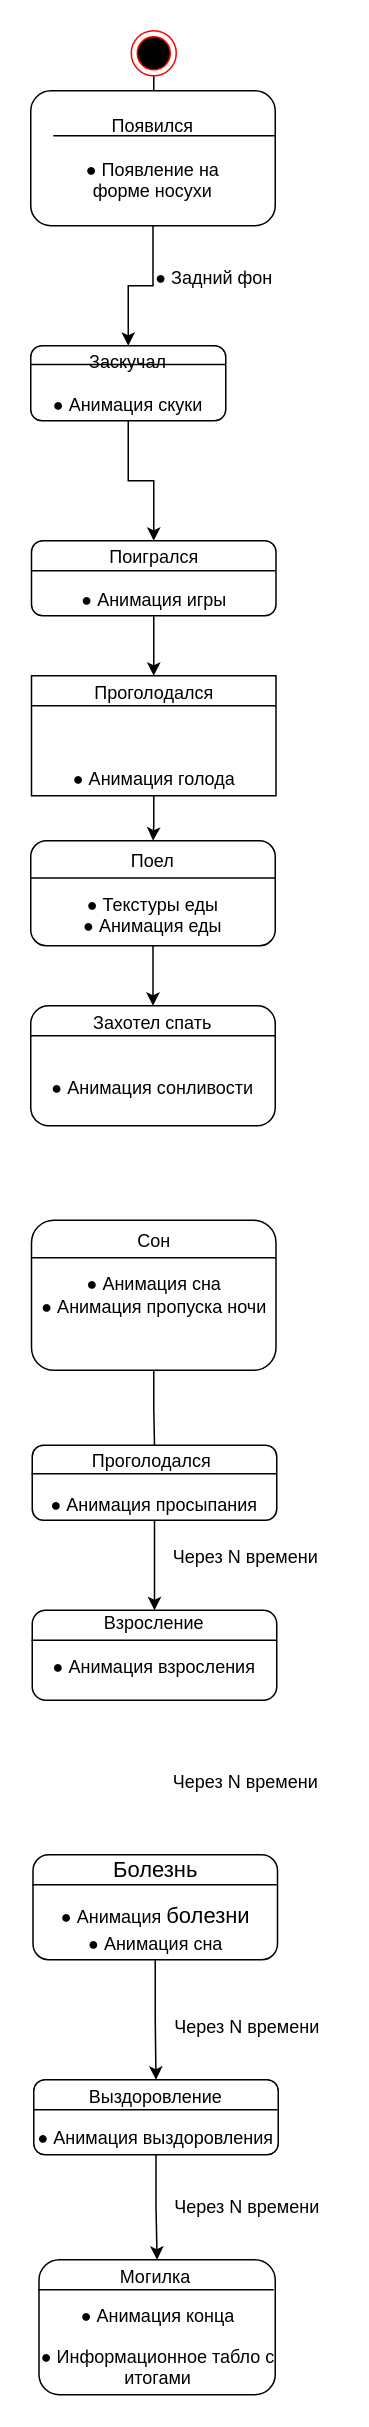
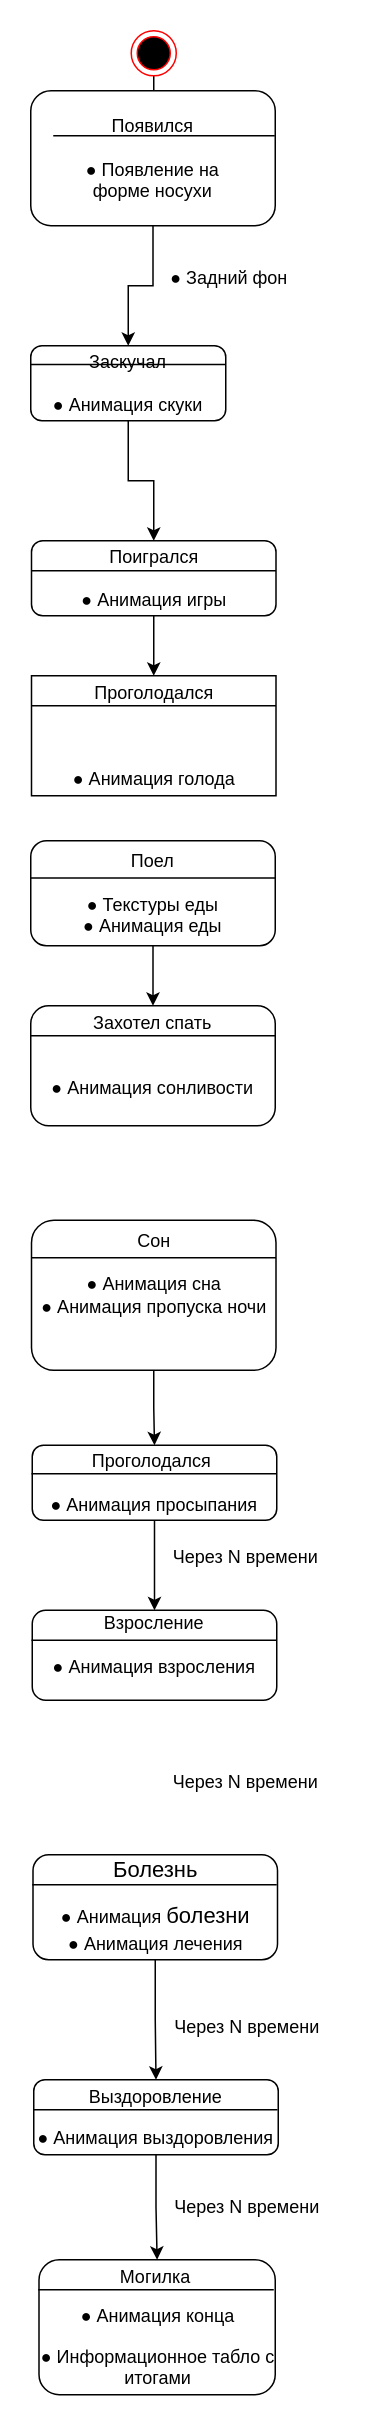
  <mxCell id="0" />
  <mxCell id="1" parent="0" />
  <mxCell id="2" style="edgeStyle=orthogonalEdgeStyle;rounded=0;orthogonalLoop=1;jettySize=auto;html=1;entryX=0.5;entryY=0;entryDx=0;entryDy=0;" parent="1" source="3" target="5" edge="1"><mxGeometry relative="1" as="geometry" /></mxCell>
  <mxCell id="3" value="" style="ellipse;html=1;shape=endState;fillColor=#000000;strokeColor=light-dark(#ff0000, #ffffff);" parent="1" vertex="1"><mxGeometry x="87" y="20" width="30" height="30" as="geometry" /></mxCell>
  <mxCell id="4" style="edgeStyle=orthogonalEdgeStyle;rounded=0;orthogonalLoop=1;jettySize=auto;html=1;entryX=0.5;entryY=0;entryDx=0;entryDy=0;" parent="1" source="5" target="8" edge="1"><mxGeometry relative="1" as="geometry" /></mxCell>
  <mxCell id="5" value="Появился&lt;div&gt;&lt;span style=&quot;background-color: transparent; color: light-dark(rgb(0, 0, 0), rgb(255, 255, 255));&quot;&gt;&lt;br&gt;&lt;/span&gt;&lt;/div&gt;&lt;div&gt;&lt;span style=&quot;background-color: transparent;&quot;&gt;● Появление на форме&lt;/span&gt;&lt;span style=&quot;background-color: transparent; color: light-dark(rgb(0, 0, 0), rgb(255, 255, 255));&quot;&gt;&amp;nbsp;носухи&lt;br&gt;&lt;/span&gt;&lt;/div&gt;" style="rounded=1;whiteSpace=wrap;html=1;" parent="1" vertex="1"><mxGeometry x="20" y="60" width="163" height="90" as="geometry" /></mxCell>
  <mxCell id="6" value="" style="endArrow=none;html=1;rounded=0;entryX=0.998;entryY=0.333;entryDx=0;entryDy=0;exitX=0;exitY=0.25;exitDx=0;exitDy=0;entryPerimeter=0;" parent="1" target="5" edge="1"><mxGeometry width="50" height="50" relative="1" as="geometry"><mxPoint x="35" y="90" as="sourcePoint" /><mxPoint x="169" y="90" as="targetPoint" /></mxGeometry></mxCell>
  <mxCell id="7" style="edgeStyle=orthogonalEdgeStyle;rounded=0;orthogonalLoop=1;jettySize=auto;html=1;entryX=0.5;entryY=0;entryDx=0;entryDy=0;" parent="1" source="8" target="11" edge="1"><mxGeometry relative="1" as="geometry" /></mxCell>
  <mxCell id="8" value="Заскучал&lt;div&gt;&lt;br&gt;&lt;/div&gt;&lt;div&gt;● Анимация скуки&lt;/div&gt;" style="rounded=1;whiteSpace=wrap;html=1;" parent="1" vertex="1"><mxGeometry x="20" y="230" width="130" height="50" as="geometry" /></mxCell>
  <mxCell id="9" value="" style="endArrow=none;html=1;rounded=0;exitX=0;exitY=0.25;exitDx=0;exitDy=0;entryX=1;entryY=0.25;entryDx=0;entryDy=0;" parent="1" source="8" target="8" edge="1"><mxGeometry width="50" height="50" relative="1" as="geometry"><mxPoint x="68" y="250" as="sourcePoint" /><mxPoint x="168" y="250" as="targetPoint" /></mxGeometry></mxCell>
  <mxCell id="10" style="edgeStyle=orthogonalEdgeStyle;rounded=0;orthogonalLoop=1;jettySize=auto;html=1;entryX=0.5;entryY=0;entryDx=0;entryDy=0;" parent="1" source="11" target="14" edge="1"><mxGeometry relative="1" as="geometry" /></mxCell>
  <mxCell id="11" value="Поигрался&lt;div&gt;&lt;br&gt;&lt;/div&gt;&lt;div&gt;● Анимация игры&lt;/div&gt;" style="rounded=1;whiteSpace=wrap;html=1;" parent="1" vertex="1"><mxGeometry x="20.5" y="360" width="163" height="50" as="geometry" /></mxCell>
  <mxCell id="12" value="" style="endArrow=none;html=1;rounded=0;exitX=0;exitY=0.25;exitDx=0;exitDy=0;entryX=1;entryY=0.25;entryDx=0;entryDy=0;" parent="1" edge="1"><mxGeometry width="50" height="50" relative="1" as="geometry"><mxPoint x="20.5" y="380" as="sourcePoint" /><mxPoint x="183.5" y="380" as="targetPoint" /></mxGeometry></mxCell>
- <mxCell id="13" style="edgeStyle=orthogonalEdgeStyle;rounded=0;orthogonalLoop=1;jettySize=auto;html=1;entryX=0.5;entryY=0;entryDx=0;entryDy=0;" parent="1" source="14" target="17" edge="1"><mxGeometry relative="1" as="geometry" /></mxCell>
  <mxCell id="14" value="Проголодался&lt;div&gt;&lt;br&gt;&lt;/div&gt;&lt;div&gt;&lt;br&gt;&lt;/div&gt;&lt;div&gt;&lt;br&gt;&lt;/div&gt;&lt;div&gt;● Анимация голода&lt;/div&gt;" style="whiteSpace=wrap;html=1;rounded=0;" parent="1" vertex="1"><mxGeometry x="20.5" y="450" width="163" height="80" as="geometry" /></mxCell>
  <mxCell id="15" value="" style="endArrow=none;html=1;rounded=0;exitX=0;exitY=0.25;exitDx=0;exitDy=0;entryX=1;entryY=0.25;entryDx=0;entryDy=0;" parent="1" source="14" target="14" edge="1"><mxGeometry width="50" height="50" relative="1" as="geometry"><mxPoint x="68.5" y="470" as="sourcePoint" /><mxPoint x="168.5" y="470" as="targetPoint" /></mxGeometry></mxCell>
  <mxCell id="16" style="edgeStyle=orthogonalEdgeStyle;rounded=0;orthogonalLoop=1;jettySize=auto;html=1;entryX=0.5;entryY=0;entryDx=0;entryDy=0;" parent="1" source="17" target="19" edge="1"><mxGeometry relative="1" as="geometry" /></mxCell>
  <mxCell id="17" value="Поел&lt;div&gt;&lt;br&gt;&lt;/div&gt;&lt;div&gt;● Текстуры еды&lt;/div&gt;&lt;div&gt;● Анимация еды&lt;/div&gt;" style="rounded=1;whiteSpace=wrap;html=1;" parent="1" vertex="1"><mxGeometry x="20" y="560" width="163" height="70" as="geometry" /></mxCell>
  <mxCell id="18" value="" style="endArrow=none;html=1;rounded=0;exitX=0;exitY=0.25;exitDx=0;exitDy=0;entryX=1;entryY=0.25;entryDx=0;entryDy=0;" parent="1" edge="1"><mxGeometry width="50" height="50" relative="1" as="geometry"><mxPoint x="20" y="584.8" as="sourcePoint" /><mxPoint x="183" y="584.8" as="targetPoint" /></mxGeometry></mxCell>
  <mxCell id="19" value="Захотел спать&lt;div&gt;&lt;br&gt;&lt;/div&gt;&lt;div&gt;&lt;br&gt;&lt;/div&gt;&lt;div&gt;&lt;span style=&quot;background-color: transparent; color: light-dark(rgb(0, 0, 0), rgb(255, 255, 255));&quot;&gt;● Анимация сонливости&lt;/span&gt;&lt;/div&gt;&lt;div&gt;&lt;br&gt;&lt;/div&gt;" style="rounded=1;whiteSpace=wrap;html=1;" parent="1" vertex="1"><mxGeometry x="20" y="670" width="163" height="80" as="geometry" /></mxCell>
  <mxCell id="20" value="" style="endArrow=none;html=1;rounded=0;exitX=0;exitY=0.25;exitDx=0;exitDy=0;entryX=1;entryY=0.25;entryDx=0;entryDy=0;" parent="1" source="19" target="19" edge="1"><mxGeometry width="50" height="50" relative="1" as="geometry"><mxPoint x="68" y="690" as="sourcePoint" /><mxPoint x="168" y="690" as="targetPoint" /></mxGeometry></mxCell>
- <mxCell id="21" value="● Задний фон" style="text;html=1;align=center;verticalAlign=middle;resizable=0;points=[];autosize=1;strokeColor=none;fillColor=none;" parent="1" vertex="1"><mxGeometry x="92" y="170" width="100" height="30" as="geometry" /></mxCell>
- <mxCell id="22" style="edgeStyle=orthogonalEdgeStyle;rounded=0;orthogonalLoop=1;jettySize=auto;html=1;entryX=0.5;entryY=0;entryDx=0;entryDy=0;endArrow=none;" parent="1" source="23" target="26" edge="1"><mxGeometry relative="1" as="geometry" /></mxCell>
+ <mxCell id="21" value="● Задний фон" style="text;html=1;align=center;verticalAlign=middle;resizable=0;points=[];autosize=1;strokeColor=none;fillColor=none;" parent="1" vertex="1"><mxGeometry x="102" y="170" width="100" height="30" as="geometry" /></mxCell>
+ <mxCell id="22" style="edgeStyle=orthogonalEdgeStyle;rounded=0;orthogonalLoop=1;jettySize=auto;html=1;entryX=0.5;entryY=0;entryDx=0;entryDy=0;" parent="1" source="23" target="26" edge="1"><mxGeometry relative="1" as="geometry" /></mxCell>
  <mxCell id="23" value="Сон&lt;div&gt;&lt;br&gt;&lt;/div&gt;&lt;div&gt;● Анимация сна&lt;/div&gt;&lt;div&gt;● Анимация пропуска ночи&lt;/div&gt;&lt;div&gt;&lt;br&gt;&lt;/div&gt;&lt;div&gt;&lt;br&gt;&lt;/div&gt;" style="rounded=1;whiteSpace=wrap;html=1;" parent="1" vertex="1"><mxGeometry x="20.5" y="813" width="163" height="100" as="geometry" /></mxCell>
  <mxCell id="24" value="" style="endArrow=none;html=1;rounded=0;exitX=0;exitY=0.25;exitDx=0;exitDy=0;entryX=1;entryY=0.25;entryDx=0;entryDy=0;" parent="1" source="23" target="23" edge="1"><mxGeometry width="50" height="50" relative="1" as="geometry"><mxPoint x="68.5" y="833" as="sourcePoint" /><mxPoint x="168.5" y="833" as="targetPoint" /></mxGeometry></mxCell>
  <mxCell id="25" style="edgeStyle=orthogonalEdgeStyle;rounded=0;orthogonalLoop=1;jettySize=auto;html=1;entryX=0.5;entryY=0;entryDx=0;entryDy=0;" parent="1" source="26" target="28" edge="1"><mxGeometry relative="1" as="geometry" /></mxCell>
  <mxCell id="26" value="&lt;div&gt;Проголодался&amp;nbsp;&lt;/div&gt;&lt;div&gt;&lt;br&gt;&lt;/div&gt;&lt;div&gt;● Анимация просыпания&lt;/div&gt;" style="rounded=1;whiteSpace=wrap;html=1;" parent="1" vertex="1"><mxGeometry x="21" y="963" width="163" height="50" as="geometry" /></mxCell>
  <mxCell id="27" value="" style="endArrow=none;html=1;rounded=0;exitX=0;exitY=0.25;exitDx=0;exitDy=0;entryX=1;entryY=0.25;entryDx=0;entryDy=0;" parent="1" edge="1"><mxGeometry width="50" height="50" relative="1" as="geometry"><mxPoint x="20.5" y="982" as="sourcePoint" /><mxPoint x="183.5" y="982" as="targetPoint" /></mxGeometry></mxCell>
  <mxCell id="28" value="Взросление&lt;div&gt;&lt;br&gt;&lt;/div&gt;&lt;div&gt;● Анимация взросления&lt;/div&gt;&lt;div&gt;&lt;br&gt;&lt;/div&gt;" style="rounded=1;whiteSpace=wrap;html=1;" parent="1" vertex="1"><mxGeometry x="21" y="1073" width="163" height="60" as="geometry" /></mxCell>
  <mxCell id="29" value="" style="endArrow=none;html=1;rounded=0;exitX=0;exitY=0.25;exitDx=0;exitDy=0;entryX=1;entryY=0.25;entryDx=0;entryDy=0;" parent="1" edge="1"><mxGeometry width="50" height="50" relative="1" as="geometry"><mxPoint x="20.5" y="1093" as="sourcePoint" /><mxPoint x="183.5" y="1093" as="targetPoint" /></mxGeometry></mxCell>
  <mxCell id="30" value="Через N времени" style="text;html=1;align=center;verticalAlign=middle;resizable=0;points=[];autosize=1;strokeColor=none;fillColor=none;" parent="1" vertex="1"><mxGeometry x="102.5" y="1023" width="120" height="30" as="geometry" /></mxCell>
  <mxCell id="31" value="Через N времени" style="text;html=1;align=center;verticalAlign=middle;resizable=0;points=[];autosize=1;strokeColor=none;fillColor=none;" parent="1" vertex="1"><mxGeometry x="103" y="1173" width="120" height="30" as="geometry" /></mxCell>
  <mxCell id="32" style="edgeStyle=orthogonalEdgeStyle;rounded=0;orthogonalLoop=1;jettySize=auto;html=1;entryX=0.5;entryY=0;entryDx=0;entryDy=0;" parent="1" source="33" target="36" edge="1"><mxGeometry relative="1" as="geometry" /></mxCell>
- <mxCell id="33" value="&lt;span style=&quot;font-size:11.0pt;line-height:107%;&lt;br/&gt;font-family:&amp;quot;Calibri&amp;quot;,sans-serif;mso-ascii-theme-font:minor-latin;mso-fareast-font-family:&lt;br/&gt;Calibri;mso-fareast-theme-font:minor-latin;mso-hansi-theme-font:minor-latin;&lt;br/&gt;mso-bidi-font-family:&amp;quot;Times New Roman&amp;quot;;mso-bidi-theme-font:minor-bidi;&lt;br/&gt;mso-ansi-language:RU;mso-fareast-language:EN-US;mso-bidi-language:AR-SA&quot;&gt;Болезнь&lt;/span&gt;&lt;br&gt;&lt;div&gt;&lt;br&gt;&lt;/div&gt;&lt;div&gt;● Анимация&amp;nbsp;&lt;span style=&quot;font-family: Calibri, sans-serif; font-size: 11pt; background-color: transparent; color: light-dark(rgb(0, 0, 0), rgb(255, 255, 255));&quot;&gt;болезни&lt;/span&gt;&lt;br&gt;&lt;/div&gt;&lt;div&gt;● Анимация сна&lt;span style=&quot;font-family: Calibri, sans-serif; font-size: 11pt; background-color: transparent; color: light-dark(rgb(0, 0, 0), rgb(255, 255, 255));&quot;&gt;&lt;/span&gt;&lt;/div&gt;" style="rounded=1;whiteSpace=wrap;html=1;" parent="1" vertex="1"><mxGeometry x="21.5" y="1236" width="163" height="70" as="geometry" /></mxCell>
+ <mxCell id="33" value="&lt;span style=&quot;font-size:11.0pt;line-height:107%;&lt;br/&gt;font-family:&amp;quot;Calibri&amp;quot;,sans-serif;mso-ascii-theme-font:minor-latin;mso-fareast-font-family:&lt;br/&gt;Calibri;mso-fareast-theme-font:minor-latin;mso-hansi-theme-font:minor-latin;&lt;br/&gt;mso-bidi-font-family:&amp;quot;Times New Roman&amp;quot;;mso-bidi-theme-font:minor-bidi;&lt;br/&gt;mso-ansi-language:RU;mso-fareast-language:EN-US;mso-bidi-language:AR-SA&quot;&gt;Болезнь&lt;/span&gt;&lt;br&gt;&lt;div&gt;&lt;br&gt;&lt;/div&gt;&lt;div&gt;● Анимация&amp;nbsp;&lt;span style=&quot;font-family: Calibri, sans-serif; font-size: 11pt; background-color: transparent; color: light-dark(rgb(0, 0, 0), rgb(255, 255, 255));&quot;&gt;болезни&lt;/span&gt;&lt;br&gt;&lt;/div&gt;&lt;div&gt;● Анимация лечения&lt;span style=&quot;font-family: Calibri, sans-serif; font-size: 11pt; background-color: transparent; color: light-dark(rgb(0, 0, 0), rgb(255, 255, 255));&quot;&gt;&lt;/span&gt;&lt;/div&gt;" style="rounded=1;whiteSpace=wrap;html=1;" parent="1" vertex="1"><mxGeometry x="21.5" y="1236" width="163" height="70" as="geometry" /></mxCell>
  <mxCell id="34" value="" style="endArrow=none;html=1;rounded=0;exitX=0;exitY=0.25;exitDx=0;exitDy=0;entryX=1;entryY=0.25;entryDx=0;entryDy=0;" parent="1" edge="1"><mxGeometry width="50" height="50" relative="1" as="geometry"><mxPoint x="21" y="1256" as="sourcePoint" /><mxPoint x="184" y="1256" as="targetPoint" /></mxGeometry></mxCell>
  <mxCell id="35" style="edgeStyle=orthogonalEdgeStyle;rounded=0;orthogonalLoop=1;jettySize=auto;html=1;entryX=0.5;entryY=0;entryDx=0;entryDy=0;" parent="1" source="36" target="39" edge="1"><mxGeometry relative="1" as="geometry" /></mxCell>
  <mxCell id="36" value="&lt;div&gt;&lt;p class=&quot;MsoNormal&quot;&gt;Выздоровление&lt;/p&gt;&lt;/div&gt;&lt;div&gt;● Анимация в&lt;span style=&quot;background-color: transparent; color: light-dark(rgb(0, 0, 0), rgb(255, 255, 255));&quot;&gt;ыздоровления&lt;/span&gt;&lt;/div&gt;&lt;p class=&quot;MsoNormal&quot;&gt;&lt;/p&gt;" style="rounded=1;whiteSpace=wrap;html=1;" parent="1" vertex="1"><mxGeometry x="22" y="1386" width="163" height="50" as="geometry" /></mxCell>
  <mxCell id="37" value="" style="endArrow=none;html=1;rounded=0;exitX=0;exitY=0.25;exitDx=0;exitDy=0;entryX=1;entryY=0.25;entryDx=0;entryDy=0;" parent="1" edge="1"><mxGeometry width="50" height="50" relative="1" as="geometry"><mxPoint x="21.5" y="1406" as="sourcePoint" /><mxPoint x="184.5" y="1406" as="targetPoint" /></mxGeometry></mxCell>
  <mxCell id="38" value="Через N времени" style="text;html=1;align=center;verticalAlign=middle;resizable=0;points=[];autosize=1;strokeColor=none;fillColor=none;" parent="1" vertex="1"><mxGeometry x="103.5" y="1336" width="120" height="30" as="geometry" /></mxCell>
  <mxCell id="39" value="&lt;div&gt;&lt;p class=&quot;MsoNormal&quot;&gt;&lt;span style=&quot;background-color: transparent; color: light-dark(rgb(0, 0, 0), rgb(255, 255, 255));&quot;&gt;Могилка&amp;nbsp;&lt;/span&gt;&lt;/p&gt;&lt;p class=&quot;MsoNormal&quot;&gt;&lt;span style=&quot;background-color: transparent; color: light-dark(rgb(0, 0, 0), rgb(255, 255, 255));&quot;&gt;● Анимация конца&lt;/span&gt;&lt;/p&gt;&lt;p class=&quot;MsoNormal&quot;&gt;● Информационное табло с итогами&lt;span style=&quot;background-color: transparent; color: light-dark(rgb(0, 0, 0), rgb(255, 255, 255));&quot;&gt;&lt;/span&gt;&lt;/p&gt;&lt;/div&gt;&lt;p class=&quot;MsoNormal&quot;&gt;&lt;/p&gt;" style="rounded=1;whiteSpace=wrap;html=1;" parent="1" vertex="1"><mxGeometry x="25.5" y="1506" width="157.5" height="90" as="geometry" /></mxCell>
  <mxCell id="40" value="" style="endArrow=none;html=1;rounded=0;entryX=1;entryY=0.25;entryDx=0;entryDy=0;" parent="1" edge="1"><mxGeometry width="50" height="50" relative="1" as="geometry"><mxPoint x="25" y="1526" as="sourcePoint" /><mxPoint x="182" y="1526" as="targetPoint" /></mxGeometry></mxCell>
  <mxCell id="41" value="Через N времени" style="text;html=1;align=center;verticalAlign=middle;resizable=0;points=[];autosize=1;strokeColor=none;fillColor=none;" parent="1" vertex="1"><mxGeometry x="104" y="1456" width="120" height="30" as="geometry" /></mxCell>
